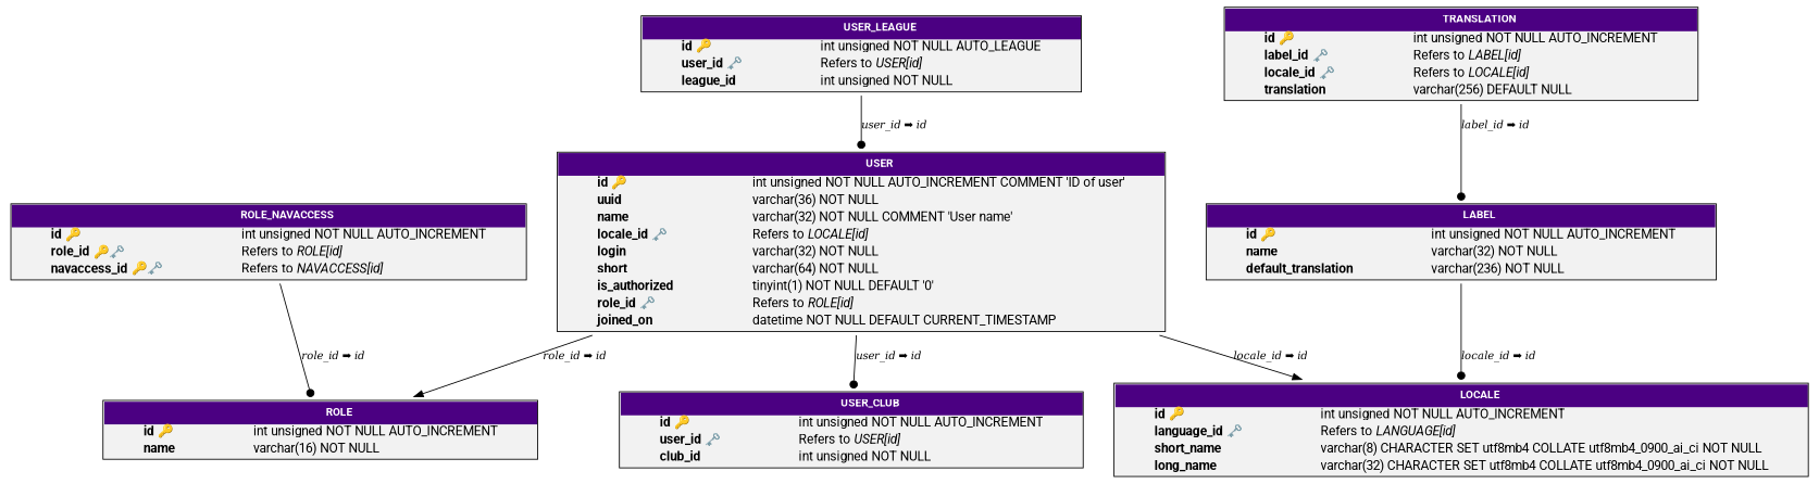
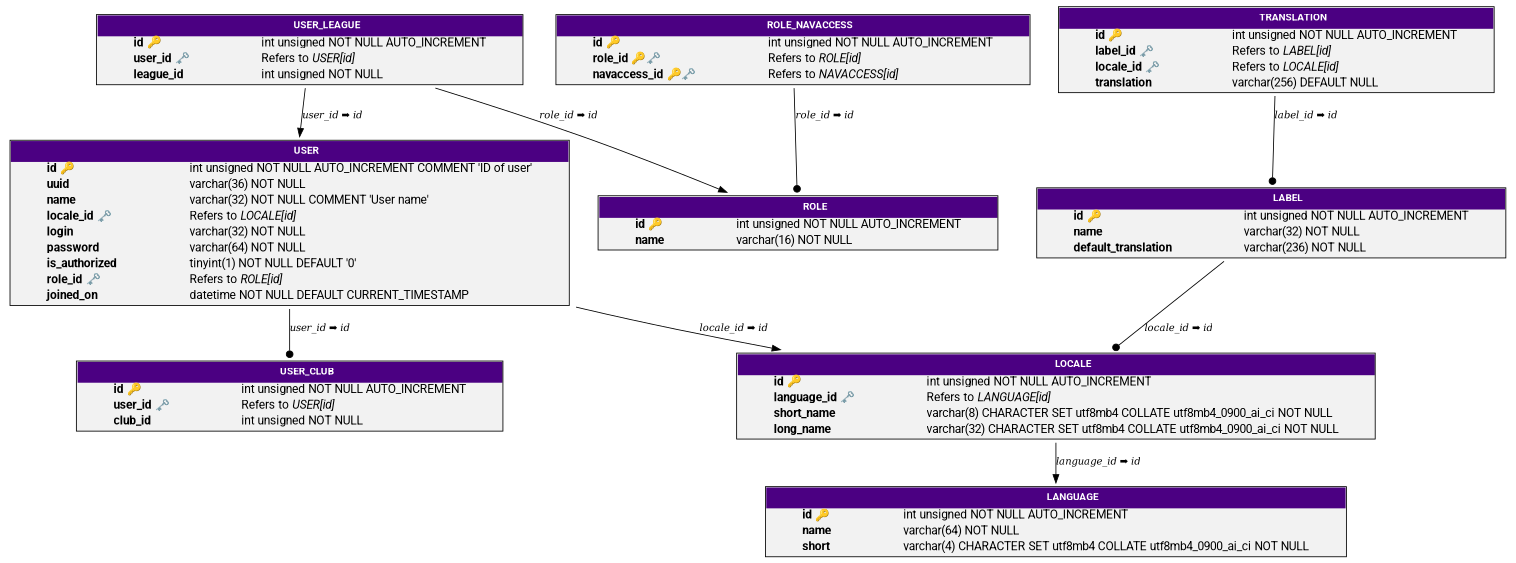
  digraph {
    node [shape=plaintext]
    edge [arrowhead=dot fontsize=12.0]
    n1 [label=<         <TABLE BGCOLOR="grey95" BORDER="1" CELLBORDER="0" CELLSPACING="0">          <TR><TD COLSPAN="2" CELLPADDING="5" ALIGN="CENTER" BGCOLOR="indigo">         <FONT FACE="Roboto" COLOR="white" POINT-SIZE="12">         <B>LABEL</B>         </FONT></TD></TR>          <TR><TD ALIGN="LEFT" BORDER="0">         <FONT COLOR="black" FACE="Roboto"><B>id 🔑</B></FONT>         </TD><TD ALIGN="LEFT">         <FONT FACE="Roboto" COLOR="black">int unsigned NOT NULL AUTO_INCREMENT</FONT>         </TD></TR>          <TR><TD ALIGN="LEFT" BORDER="0">         <FONT COLOR="black" FACE="Roboto"><B>name</B></FONT>         </TD><TD ALIGN="LEFT">         <FONT COLOR="black" FACE="Roboto">varchar(32) NOT NULL</FONT>         </TD></TR>          <TR><TD ALIGN="LEFT" BORDER="0">         <FONT COLOR="black" FACE="Roboto"><B>default_translation</B></FONT>         </TD><TD ALIGN="LEFT">         <FONT COLOR="black" FACE="Roboto">varchar(236) NOT NULL</FONT>         </TD></TR>  	</TABLE> >]
    n2 [label=<         <TABLE BGCOLOR="grey95" BORDER="1" CELLBORDER="0" CELLSPACING="0">          <TR><TD COLSPAN="2" CELLPADDING="5" ALIGN="CENTER" BGCOLOR="indigo">         <FONT FACE="Roboto" COLOR="white" POINT-SIZE="12">         <B>LOCALE</B>         </FONT></TD></TR>          <TR><TD ALIGN="LEFT" BORDER="0">         <FONT COLOR="black" FACE="Roboto"><B>id 🔑</B></FONT>         </TD><TD ALIGN="LEFT">         <FONT FACE="Roboto" COLOR="black">int unsigned NOT NULL AUTO_INCREMENT</FONT>         </TD></TR>          <TR><TD ALIGN="LEFT" BORDER="0">         <FONT COLOR="black" FACE="Roboto"><B>language_id 🗝️</B></FONT>         </TD><TD ALIGN="LEFT">         <FONT FACE="Roboto" COLOR="black">Refers to <I>LANGUAGE[id]</I></FONT>         </TD></TR>          <TR><TD ALIGN="LEFT" BORDER="0">         <FONT COLOR="black" FACE="Roboto"><B>short_name</B></FONT>         </TD><TD ALIGN="LEFT">         <FONT COLOR="black" FACE="Roboto">varchar(8) CHARACTER SET utf8mb4 COLLATE utf8mb4_0900_ai_ci NOT NULL</FONT>         </TD></TR>          <TR><TD ALIGN="LEFT" BORDER="0">         <FONT COLOR="black" FACE="Roboto"><B>long_name</B></FONT>         </TD><TD ALIGN="LEFT">         <FONT COLOR="black" FACE="Roboto">varchar(32) CHARACTER SET utf8mb4 COLLATE utf8mb4_0900_ai_ci NOT NULL</FONT>         </TD></TR>  	</TABLE> >]
+   n3 [label=<         <TABLE BGCOLOR="grey95" BORDER="1" CELLBORDER="0" CELLSPACING="0">          <TR><TD COLSPAN="2" CELLPADDING="5" ALIGN="CENTER" BGCOLOR="indigo">         <FONT FACE="Roboto" COLOR="white" POINT-SIZE="12">         <B>LANGUAGE</B>         </FONT></TD></TR>          <TR><TD ALIGN="LEFT" BORDER="0">         <FONT COLOR="black" FACE="Roboto"><B>id 🔑</B></FONT>         </TD><TD ALIGN="LEFT">         <FONT FACE="Roboto" COLOR="black">int unsigned NOT NULL AUTO_INCREMENT</FONT>         </TD></TR>          <TR><TD ALIGN="LEFT" BORDER="0">         <FONT COLOR="black" FACE="Roboto"><B>name</B></FONT>         </TD><TD ALIGN="LEFT">         <FONT COLOR="black" FACE="Roboto">varchar(64) NOT NULL</FONT>         </TD></TR>          <TR><TD ALIGN="LEFT" BORDER="0">         <FONT COLOR="black" FACE="Roboto"><B>short</B></FONT>         </TD><TD ALIGN="LEFT">         <FONT COLOR="black" FACE="Roboto">varchar(4) CHARACTER SET utf8mb4 COLLATE utf8mb4_0900_ai_ci NOT NULL</FONT>         </TD></TR>  	</TABLE> >]
    n4 [label=<         <TABLE BGCOLOR="grey95" BORDER="1" CELLBORDER="0" CELLSPACING="0">          <TR><TD COLSPAN="2" CELLPADDING="5" ALIGN="CENTER" BGCOLOR="indigo">         <FONT FACE="Roboto" COLOR="white" POINT-SIZE="12">         <B>ROLE</B>         </FONT></TD></TR>          <TR><TD ALIGN="LEFT" BORDER="0">         <FONT COLOR="black" FACE="Roboto"><B>id 🔑</B></FONT>         </TD><TD ALIGN="LEFT">         <FONT FACE="Roboto" COLOR="black">int unsigned NOT NULL AUTO_INCREMENT</FONT>         </TD></TR>          <TR><TD ALIGN="LEFT" BORDER="0">         <FONT COLOR="black" FACE="Roboto"><B>name</B></FONT>         </TD><TD ALIGN="LEFT">         <FONT COLOR="black" FACE="Roboto">varchar(16) NOT NULL</FONT>         </TD></TR>  	</TABLE> >]
    n5 [label=<         <TABLE BGCOLOR="grey95" BORDER="1" CELLBORDER="0" CELLSPACING="0">          <TR><TD COLSPAN="2" CELLPADDING="5" ALIGN="CENTER" BGCOLOR="indigo">         <FONT FACE="Roboto" COLOR="white" POINT-SIZE="12">         <B>ROLE_NAVACCESS</B>         </FONT></TD></TR>          <TR><TD ALIGN="LEFT" BORDER="0">         <FONT COLOR="black" FACE="Roboto"><B>id 🔑</B></FONT>         </TD><TD ALIGN="LEFT">         <FONT FACE="Roboto" COLOR="black">int unsigned NOT NULL AUTO_INCREMENT</FONT>         </TD></TR>          <TR><TD ALIGN="LEFT" BORDER="0">         <FONT COLOR="black" FACE="Roboto"><B>role_id 🔑🗝️</B></FONT>         </TD><TD ALIGN="LEFT">         <FONT FACE="Roboto" COLOR="black">Refers to <I>ROLE[id]</I></FONT>         </TD></TR>          <TR><TD ALIGN="LEFT" BORDER="0">         <FONT COLOR="black" FACE="Roboto"><B>navaccess_id 🔑🗝️</B></FONT>         </TD><TD ALIGN="LEFT">         <FONT FACE="Roboto" COLOR="black">Refers to <I>NAVACCESS[id]</I></FONT>         </TD></TR>  	</TABLE> >]
    n6 [label=<         <TABLE BGCOLOR="grey95" BORDER="1" CELLBORDER="0" CELLSPACING="0">          <TR><TD COLSPAN="2" CELLPADDING="5" ALIGN="CENTER" BGCOLOR="indigo">         <FONT FACE="Roboto" COLOR="white" POINT-SIZE="12">         <B>TRANSLATION</B>         </FONT></TD></TR>          <TR><TD ALIGN="LEFT" BORDER="0">         <FONT COLOR="black" FACE="Roboto"><B>id 🔑</B></FONT>         </TD><TD ALIGN="LEFT">         <FONT FACE="Roboto" COLOR="black">int unsigned NOT NULL AUTO_INCREMENT</FONT>         </TD></TR>          <TR><TD ALIGN="LEFT" BORDER="0">         <FONT COLOR="black" FACE="Roboto"><B>label_id 🗝️</B></FONT>         </TD><TD ALIGN="LEFT">         <FONT FACE="Roboto" COLOR="black">Refers to <I>LABEL[id]</I></FONT>         </TD></TR>          <TR><TD ALIGN="LEFT" BORDER="0">         <FONT COLOR="black" FACE="Roboto"><B>locale_id 🗝️</B></FONT>         </TD><TD ALIGN="LEFT">         <FONT FACE="Roboto" COLOR="black">Refers to <I>LOCALE[id]</I></FONT>         </TD></TR>          <TR><TD ALIGN="LEFT" BORDER="0">         <FONT COLOR="black" FACE="Roboto"><B>translation</B></FONT>         </TD><TD ALIGN="LEFT">         <FONT COLOR="black" FACE="Roboto">varchar(256) DEFAULT NULL</FONT>         </TD></TR>  	</TABLE> >]
-   n7 [label=<         <TABLE BGCOLOR="grey95" BORDER="1" CELLBORDER="0" CELLSPACING="0">          <TR><TD COLSPAN="2" CELLPADDING="5" ALIGN="CENTER" BGCOLOR="indigo">         <FONT FACE="Roboto" COLOR="white" POINT-SIZE="12">         <B>USER</B>         </FONT></TD></TR>          <TR><TD ALIGN="LEFT" BORDER="0">         <FONT COLOR="black" FACE="Roboto"><B>id 🔑</B></FONT>         </TD><TD ALIGN="LEFT">         <FONT FACE="Roboto" COLOR="black">int unsigned NOT NULL AUTO_INCREMENT COMMENT 'ID of user'</FONT>         </TD></TR>          <TR><TD ALIGN="LEFT" BORDER="0">         <FONT COLOR="black" FACE="Roboto"><B>uuid</B></FONT>         </TD><TD ALIGN="LEFT">         <FONT COLOR="black" FACE="Roboto">varchar(36) NOT NULL</FONT>         </TD></TR>          <TR><TD ALIGN="LEFT" BORDER="0">         <FONT COLOR="black" FACE="Roboto"><B>name</B></FONT>         </TD><TD ALIGN="LEFT">         <FONT COLOR="black" FACE="Roboto">varchar(32) NOT NULL COMMENT 'User name'</FONT>         </TD></TR>          <TR><TD ALIGN="LEFT" BORDER="0">         <FONT COLOR="black" FACE="Roboto"><B>locale_id 🗝️</B></FONT>         </TD><TD ALIGN="LEFT">         <FONT FACE="Roboto" COLOR="black">Refers to <I>LOCALE[id]</I></FONT>         </TD></TR>          <TR><TD ALIGN="LEFT" BORDER="0">         <FONT COLOR="black" FACE="Roboto"><B>login</B></FONT>         </TD><TD ALIGN="LEFT">         <FONT COLOR="black" FACE="Roboto">varchar(32) NOT NULL</FONT>         </TD></TR>          <TR><TD ALIGN="LEFT" BORDER="0">         <FONT COLOR="black" FACE="Roboto"><B>short</B></FONT>         </TD><TD ALIGN="LEFT">         <FONT COLOR="black" FACE="Roboto">varchar(64) NOT NULL</FONT>         </TD></TR>          <TR><TD ALIGN="LEFT" BORDER="0">         <FONT COLOR="black" FACE="Roboto"><B>is_authorized</B></FONT>         </TD><TD ALIGN="LEFT">         <FONT COLOR="black" FACE="Roboto">tinyint(1) NOT NULL DEFAULT '0'</FONT>         </TD></TR>          <TR><TD ALIGN="LEFT" BORDER="0">         <FONT COLOR="black" FACE="Roboto"><B>role_id 🗝️</B></FONT>         </TD><TD ALIGN="LEFT">         <FONT FACE="Roboto" COLOR="black">Refers to <I>ROLE[id]</I></FONT>         </TD></TR>          <TR><TD ALIGN="LEFT" BORDER="0">         <FONT COLOR="black" FACE="Roboto"><B>joined_on</B></FONT>         </TD><TD ALIGN="LEFT">         <FONT COLOR="black" FACE="Roboto">datetime NOT NULL DEFAULT CURRENT_TIMESTAMP</FONT>         </TD></TR>  	</TABLE> >]
+   n7 [label=<         <TABLE BGCOLOR="grey95" BORDER="1" CELLBORDER="0" CELLSPACING="0">          <TR><TD COLSPAN="2" CELLPADDING="5" ALIGN="CENTER" BGCOLOR="indigo">         <FONT FACE="Roboto" COLOR="white" POINT-SIZE="12">         <B>USER</B>         </FONT></TD></TR>          <TR><TD ALIGN="LEFT" BORDER="0">         <FONT COLOR="black" FACE="Roboto"><B>id 🔑</B></FONT>         </TD><TD ALIGN="LEFT">         <FONT FACE="Roboto" COLOR="black">int unsigned NOT NULL AUTO_INCREMENT COMMENT 'ID of user'</FONT>         </TD></TR>          <TR><TD ALIGN="LEFT" BORDER="0">         <FONT COLOR="black" FACE="Roboto"><B>uuid</B></FONT>         </TD><TD ALIGN="LEFT">         <FONT COLOR="black" FACE="Roboto">varchar(36) NOT NULL</FONT>         </TD></TR>          <TR><TD ALIGN="LEFT" BORDER="0">         <FONT COLOR="black" FACE="Roboto"><B>name</B></FONT>         </TD><TD ALIGN="LEFT">         <FONT COLOR="black" FACE="Roboto">varchar(32) NOT NULL COMMENT 'User name'</FONT>         </TD></TR>          <TR><TD ALIGN="LEFT" BORDER="0">         <FONT COLOR="black" FACE="Roboto"><B>locale_id 🗝️</B></FONT>         </TD><TD ALIGN="LEFT">         <FONT FACE="Roboto" COLOR="black">Refers to <I>LOCALE[id]</I></FONT>         </TD></TR>          <TR><TD ALIGN="LEFT" BORDER="0">         <FONT COLOR="black" FACE="Roboto"><B>login</B></FONT>         </TD><TD ALIGN="LEFT">         <FONT COLOR="black" FACE="Roboto">varchar(32) NOT NULL</FONT>         </TD></TR>          <TR><TD ALIGN="LEFT" BORDER="0">         <FONT COLOR="black" FACE="Roboto"><B>password</B></FONT>         </TD><TD ALIGN="LEFT">         <FONT COLOR="black" FACE="Roboto">varchar(64) NOT NULL</FONT>         </TD></TR>          <TR><TD ALIGN="LEFT" BORDER="0">         <FONT COLOR="black" FACE="Roboto"><B>is_authorized</B></FONT>         </TD><TD ALIGN="LEFT">         <FONT COLOR="black" FACE="Roboto">tinyint(1) NOT NULL DEFAULT '0'</FONT>         </TD></TR>          <TR><TD ALIGN="LEFT" BORDER="0">         <FONT COLOR="black" FACE="Roboto"><B>role_id 🗝️</B></FONT>         </TD><TD ALIGN="LEFT">         <FONT FACE="Roboto" COLOR="black">Refers to <I>ROLE[id]</I></FONT>         </TD></TR>          <TR><TD ALIGN="LEFT" BORDER="0">         <FONT COLOR="black" FACE="Roboto"><B>joined_on</B></FONT>         </TD><TD ALIGN="LEFT">         <FONT COLOR="black" FACE="Roboto">datetime NOT NULL DEFAULT CURRENT_TIMESTAMP</FONT>         </TD></TR>  	</TABLE> >]
    n8 [label=<         <TABLE BGCOLOR="grey95" BORDER="1" CELLBORDER="0" CELLSPACING="0">          <TR><TD COLSPAN="2" CELLPADDING="5" ALIGN="CENTER" BGCOLOR="indigo">         <FONT FACE="Roboto" COLOR="white" POINT-SIZE="12">         <B>USER_CLUB</B>         </FONT></TD></TR>          <TR><TD ALIGN="LEFT" BORDER="0">         <FONT COLOR="black" FACE="Roboto"><B>id 🔑</B></FONT>         </TD><TD ALIGN="LEFT">         <FONT FACE="Roboto" COLOR="black">int unsigned NOT NULL AUTO_INCREMENT</FONT>         </TD></TR>          <TR><TD ALIGN="LEFT" BORDER="0">         <FONT COLOR="black" FACE="Roboto"><B>user_id 🗝️</B></FONT>         </TD><TD ALIGN="LEFT">         <FONT FACE="Roboto" COLOR="black">Refers to <I>USER[id]</I></FONT>         </TD></TR>          <TR><TD ALIGN="LEFT" BORDER="0">         <FONT COLOR="black" FACE="Roboto"><B>club_id</B></FONT>         </TD><TD ALIGN="LEFT">         <FONT COLOR="black" FACE="Roboto">int unsigned NOT NULL</FONT>         </TD></TR>  	</TABLE> >]
-   n9 [label=<         <TABLE BGCOLOR="grey95" BORDER="1" CELLBORDER="0" CELLSPACING="0">          <TR><TD COLSPAN="2" CELLPADDING="5" ALIGN="CENTER" BGCOLOR="indigo">         <FONT FACE="Roboto" COLOR="white" POINT-SIZE="12">         <B>USER_LEAGUE</B>         </FONT></TD></TR>          <TR><TD ALIGN="LEFT" BORDER="0">         <FONT COLOR="black" FACE="Roboto"><B>id 🔑</B></FONT>         </TD><TD ALIGN="LEFT">         <FONT FACE="Roboto" COLOR="black">int unsigned NOT NULL AUTO_LEAGUE</FONT>         </TD></TR>          <TR><TD ALIGN="LEFT" BORDER="0">         <FONT COLOR="black" FACE="Roboto"><B>user_id 🗝️</B></FONT>         </TD><TD ALIGN="LEFT">         <FONT FACE="Roboto" COLOR="black">Refers to <I>USER[id]</I></FONT>         </TD></TR>          <TR><TD ALIGN="LEFT" BORDER="0">         <FONT COLOR="black" FACE="Roboto"><B>league_id</B></FONT>         </TD><TD ALIGN="LEFT">         <FONT COLOR="black" FACE="Roboto">int unsigned NOT NULL</FONT>         </TD></TR>  	</TABLE> >]
+   n9 [label=<         <TABLE BGCOLOR="grey95" BORDER="1" CELLBORDER="0" CELLSPACING="0">          <TR><TD COLSPAN="2" CELLPADDING="5" ALIGN="CENTER" BGCOLOR="indigo">         <FONT FACE="Roboto" COLOR="white" POINT-SIZE="12">         <B>USER_LEAGUE</B>         </FONT></TD></TR>          <TR><TD ALIGN="LEFT" BORDER="0">         <FONT COLOR="black" FACE="Roboto"><B>id 🔑</B></FONT>         </TD><TD ALIGN="LEFT">         <FONT FACE="Roboto" COLOR="black">int unsigned NOT NULL AUTO_INCREMENT</FONT>         </TD></TR>          <TR><TD ALIGN="LEFT" BORDER="0">         <FONT COLOR="black" FACE="Roboto"><B>user_id 🗝️</B></FONT>         </TD><TD ALIGN="LEFT">         <FONT FACE="Roboto" COLOR="black">Refers to <I>USER[id]</I></FONT>         </TD></TR>          <TR><TD ALIGN="LEFT" BORDER="0">         <FONT COLOR="black" FACE="Roboto"><B>league_id</B></FONT>         </TD><TD ALIGN="LEFT">         <FONT COLOR="black" FACE="Roboto">int unsigned NOT NULL</FONT>         </TD></TR>  	</TABLE> >]
    n1 -> n2 [label=<<I>locale_id ➡ id</I>>]
+   n2 -> n3 [arrowhead=normal label=<<I>language_id ➡ id</I>>]
    n5 -> n4 [label=<<I>role_id ➡ id</I>>]
    n6 -> n1 [label=<<I>label_id ➡ id</I>>]
    n7 -> n2 [arrowhead=normal label=<<I>locale_id ➡ id</I>>]
-   n7 -> n4 [arrowhead=normal label=<<I>role_id ➡ id</I>>]
+   n9 -> n4 [arrowhead=normal label=<<I>role_id ➡ id</I>>]
    n7 -> n8 [label=<<I>user_id ➡ id</I>>]
-   n9 -> n7 [label=<<I>user_id ➡ id</I>>]
+   n9 -> n7 [arrowhead=normal label=<<I>user_id ➡ id</I>>]
  }
